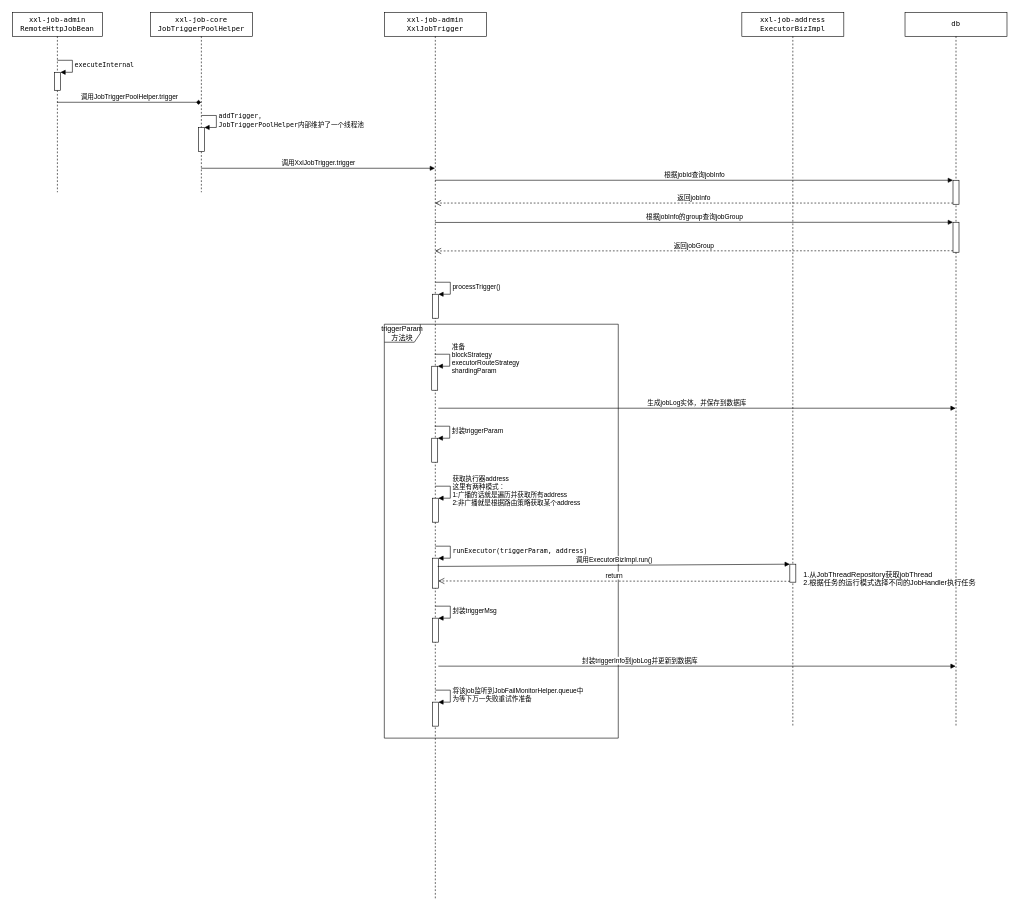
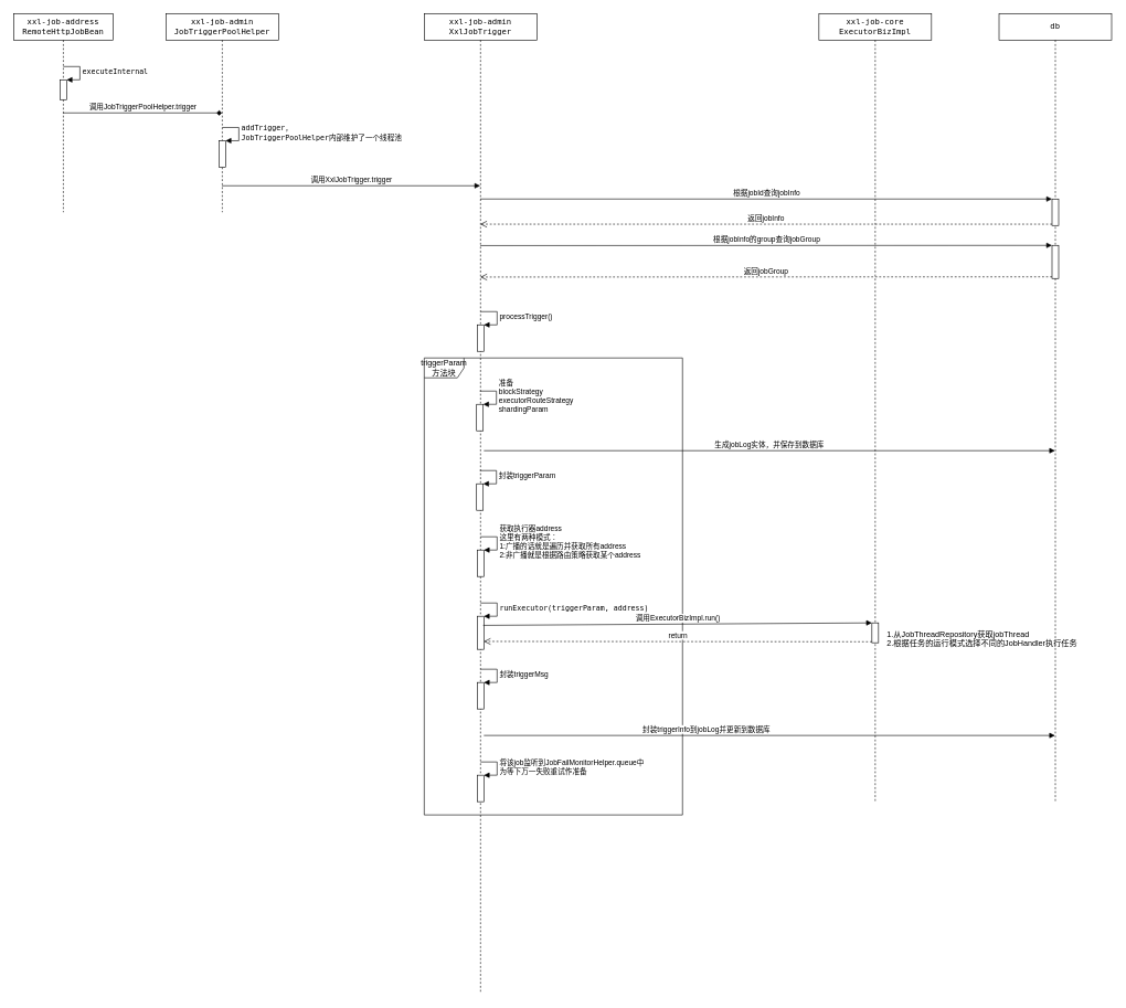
  <mxCell id="0" />
  <mxCell id="1" parent="0" />
- <mxCell id="2" value="&lt;pre&gt;xxl-job-admin&lt;br/&gt;RemoteHttpJobBean&lt;/pre&gt;" style="shape=umlLifeline;perimeter=lifelinePerimeter;whiteSpace=wrap;html=1;container=1;collapsible=0;recursiveResize=0;outlineConnect=0;" parent="1" vertex="1"><mxGeometry x="20" y="20" width="150" height="300" as="geometry" /></mxCell>
+ <mxCell id="2" value="&lt;pre&gt;xxl-job-address&lt;br/&gt;RemoteHttpJobBean&lt;/pre&gt;" style="shape=umlLifeline;perimeter=lifelinePerimeter;whiteSpace=wrap;html=1;container=1;collapsible=0;recursiveResize=0;outlineConnect=0;" parent="1" vertex="1"><mxGeometry x="20" y="20" width="150" height="300" as="geometry" /></mxCell>
  <mxCell id="3" value="" style="html=1;points=[];perimeter=orthogonalPerimeter;" parent="2" vertex="1"><mxGeometry x="70" y="100" width="10" height="30" as="geometry" /></mxCell>
  <mxCell id="4" value="&lt;pre&gt;executeInternal&lt;/pre&gt;" style="edgeStyle=orthogonalEdgeStyle;html=1;align=left;spacingLeft=2;endArrow=block;rounded=0;entryX=1;entryY=0;" parent="2" target="3" edge="1"><mxGeometry relative="1" as="geometry"><mxPoint x="75" y="80" as="sourcePoint" /><Array as="points"><mxPoint x="100" y="80" /></Array></mxGeometry></mxCell>
- <mxCell id="5" value="&lt;pre&gt;&lt;pre&gt;xxl-job-core&lt;br/&gt;JobTriggerPoolHelper&lt;/pre&gt;&lt;/pre&gt;" style="shape=umlLifeline;perimeter=lifelinePerimeter;whiteSpace=wrap;html=1;container=1;collapsible=0;recursiveResize=0;outlineConnect=0;" parent="1" vertex="1"><mxGeometry x="250" y="20" width="170" height="300" as="geometry" /></mxCell>
+ <mxCell id="5" value="&lt;pre&gt;&lt;pre&gt;xxl-job-admin&lt;br/&gt;JobTriggerPoolHelper&lt;/pre&gt;&lt;/pre&gt;" style="shape=umlLifeline;perimeter=lifelinePerimeter;whiteSpace=wrap;html=1;container=1;collapsible=0;recursiveResize=0;outlineConnect=0;" parent="1" vertex="1"><mxGeometry x="250" y="20" width="170" height="300" as="geometry" /></mxCell>
  <mxCell id="6" value="" style="html=1;points=[];perimeter=orthogonalPerimeter;" parent="5" vertex="1"><mxGeometry x="80" y="192" width="10" height="40" as="geometry" /></mxCell>
  <mxCell id="7" value="&lt;pre&gt;addTrigger，&lt;br/&gt;JobTriggerPoolHelper内部维护了一个线程池&lt;/pre&gt;" style="edgeStyle=orthogonalEdgeStyle;html=1;align=left;spacingLeft=2;endArrow=block;rounded=0;entryX=1;entryY=0;" parent="5" target="6" edge="1"><mxGeometry relative="1" as="geometry"><mxPoint x="85" y="172" as="sourcePoint" /><Array as="points"><mxPoint x="110" y="172" /></Array></mxGeometry></mxCell>
  <mxCell id="8" value="&lt;pre&gt;&lt;pre&gt;&lt;pre&gt;xxl-job-admin&lt;br/&gt;XxlJobTrigger&lt;/pre&gt;&lt;/pre&gt;&lt;/pre&gt;" style="shape=umlLifeline;perimeter=lifelinePerimeter;whiteSpace=wrap;html=1;container=1;collapsible=0;recursiveResize=0;outlineConnect=0;" parent="1" vertex="1"><mxGeometry x="640" y="20" width="170" height="1480" as="geometry" /></mxCell>
  <mxCell id="9" value="" style="html=1;points=[];perimeter=orthogonalPerimeter;" parent="8" vertex="1"><mxGeometry x="80" y="470" width="10" height="40" as="geometry" /></mxCell>
  <mxCell id="10" value="processTrigger()" style="edgeStyle=orthogonalEdgeStyle;html=1;align=left;spacingLeft=2;endArrow=block;rounded=0;entryX=1;entryY=0;" parent="8" target="9" edge="1"><mxGeometry relative="1" as="geometry"><mxPoint x="85" y="450" as="sourcePoint" /><Array as="points"><mxPoint x="110" y="450" /></Array></mxGeometry></mxCell>
  <mxCell id="11" value="&lt;pre&gt;&lt;pre&gt;&lt;pre&gt;db&lt;/pre&gt;&lt;/pre&gt;&lt;/pre&gt;" style="shape=umlLifeline;perimeter=lifelinePerimeter;whiteSpace=wrap;html=1;container=1;collapsible=0;recursiveResize=0;outlineConnect=0;" parent="1" vertex="1"><mxGeometry x="1508" y="20" width="170" height="1190" as="geometry" /></mxCell>
  <mxCell id="12" value="" style="html=1;points=[];perimeter=orthogonalPerimeter;" parent="11" vertex="1"><mxGeometry x="80" y="280" width="10" height="40" as="geometry" /></mxCell>
  <mxCell id="13" value="" style="html=1;points=[];perimeter=orthogonalPerimeter;" parent="11" vertex="1"><mxGeometry x="80" y="350" width="10" height="50" as="geometry" /></mxCell>
- <mxCell id="14" value="&lt;pre&gt;&lt;pre&gt;&lt;pre&gt;xxl-job-address&lt;br/&gt;ExecutorBizImpl&lt;/pre&gt;&lt;/pre&gt;&lt;/pre&gt;" style="shape=umlLifeline;perimeter=lifelinePerimeter;whiteSpace=wrap;html=1;container=1;collapsible=0;recursiveResize=0;outlineConnect=0;" vertex="1" parent="1"><mxGeometry x="1236" y="20" width="170" height="1190" as="geometry" /></mxCell>
+ <mxCell id="14" value="&lt;pre&gt;&lt;pre&gt;&lt;pre&gt;xxl-job-core&lt;br/&gt;ExecutorBizImpl&lt;/pre&gt;&lt;/pre&gt;&lt;/pre&gt;" style="shape=umlLifeline;perimeter=lifelinePerimeter;whiteSpace=wrap;html=1;container=1;collapsible=0;recursiveResize=0;outlineConnect=0;" vertex="1" parent="1"><mxGeometry x="1236" y="20" width="170" height="1190" as="geometry" /></mxCell>
  <mxCell id="15" value="" style="html=1;points=[];perimeter=orthogonalPerimeter;" vertex="1" parent="14"><mxGeometry x="80" y="920" width="10" height="30" as="geometry" /></mxCell>
  <mxCell id="16" value="调用&lt;span&gt;JobTriggerPoolHelper.&lt;/span&gt;&lt;span&gt;trigger&lt;/span&gt;" style="html=1;verticalAlign=bottom;endArrow=diamond;" parent="1" source="2" target="5" edge="1"><mxGeometry width="80" relative="1" as="geometry"><mxPoint x="100" y="180" as="sourcePoint" /><mxPoint x="180" y="180" as="targetPoint" /></mxGeometry></mxCell>
  <mxCell id="17" value="调用&lt;span&gt;XxlJobTrigger.&lt;/span&gt;&lt;span&gt;trigger&lt;/span&gt;" style="html=1;verticalAlign=bottom;endArrow=block;" parent="1" edge="1"><mxGeometry width="80" relative="1" as="geometry"><mxPoint x="334.667" y="280" as="sourcePoint" /><mxPoint x="724.5" y="280" as="targetPoint" /></mxGeometry></mxCell>
  <mxCell id="18" value="根据jobId查询jobInfo" style="html=1;verticalAlign=bottom;endArrow=block;entryX=0;entryY=0;" parent="1" source="8" target="12" edge="1"><mxGeometry relative="1" as="geometry"><mxPoint x="900" y="300" as="sourcePoint" /></mxGeometry></mxCell>
  <mxCell id="19" value="返回jobInfo" style="html=1;verticalAlign=bottom;endArrow=open;dashed=1;endSize=8;exitX=0;exitY=0.95;" parent="1" source="12" target="8" edge="1"><mxGeometry relative="1" as="geometry"><mxPoint x="900" y="376" as="targetPoint" /></mxGeometry></mxCell>
  <mxCell id="20" value="返回jobGroup" style="html=1;verticalAlign=bottom;endArrow=open;dashed=1;endSize=8;exitX=0;exitY=0.95;" parent="1" source="13" edge="1"><mxGeometry relative="1" as="geometry"><mxPoint x="724.667" y="417.833" as="targetPoint" /></mxGeometry></mxCell>
  <mxCell id="21" value="根据jobInfo的group查询jobGroup" style="html=1;verticalAlign=bottom;endArrow=block;entryX=0;entryY=0;" parent="1" target="13" edge="1"><mxGeometry relative="1" as="geometry"><mxPoint x="724.667" y="370.333" as="sourcePoint" /></mxGeometry></mxCell>
  <mxCell id="22" value="triggerParam&lt;br&gt;方法块" style="shape=umlFrame;whiteSpace=wrap;html=1;" parent="1" vertex="1"><mxGeometry x="640" y="540" width="390" height="690" as="geometry" /></mxCell>
  <mxCell id="23" value="" style="html=1;points=[];perimeter=orthogonalPerimeter;" parent="1" vertex="1"><mxGeometry x="719" y="610" width="10" height="40" as="geometry" /></mxCell>
  <mxCell id="24" value="准备&lt;br&gt;&lt;span&gt;blockStrategy&lt;br&gt;&lt;/span&gt;executorRouteStrategy&lt;br&gt;shardingParam&lt;br&gt;" style="edgeStyle=orthogonalEdgeStyle;html=1;align=left;spacingLeft=2;endArrow=block;rounded=0;entryX=1;entryY=0;" parent="1" target="23" edge="1"><mxGeometry relative="1" as="geometry"><mxPoint x="724" y="590" as="sourcePoint" /><Array as="points"><mxPoint x="749" y="590" /></Array></mxGeometry></mxCell>
  <mxCell id="25" value="生成jobLog实体，并保存到数据库" style="html=1;verticalAlign=bottom;endArrow=block;" parent="1" target="11" edge="1"><mxGeometry width="80" relative="1" as="geometry"><mxPoint x="730" y="680" as="sourcePoint" /><mxPoint x="810" y="680" as="targetPoint" /></mxGeometry></mxCell>
  <mxCell id="26" value="" style="html=1;points=[];perimeter=orthogonalPerimeter;" parent="1" vertex="1"><mxGeometry x="719" y="730" width="10" height="40" as="geometry" /></mxCell>
  <mxCell id="27" value="封装triggerParam" style="edgeStyle=orthogonalEdgeStyle;html=1;align=left;spacingLeft=2;endArrow=block;rounded=0;entryX=1;entryY=0;" parent="1" target="26" edge="1"><mxGeometry relative="1" as="geometry"><mxPoint x="724" y="710" as="sourcePoint" /><Array as="points"><mxPoint x="749" y="710" /></Array></mxGeometry></mxCell>
  <mxCell id="28" value="" style="html=1;points=[];perimeter=orthogonalPerimeter;" parent="1" vertex="1"><mxGeometry x="720" y="830" width="10" height="40" as="geometry" /></mxCell>
  <mxCell id="29" value="获取执行器address&lt;br&gt;这里有两种模式：&lt;br&gt;1:广播的话就是遍历并获取所有address&lt;br&gt;2:非广播就是根据路由策略获取某个address&lt;br&gt;" style="edgeStyle=orthogonalEdgeStyle;html=1;align=left;spacingLeft=2;endArrow=block;rounded=0;entryX=1;entryY=0;" parent="1" target="28" edge="1"><mxGeometry relative="1" as="geometry"><mxPoint x="725" y="810" as="sourcePoint" /><Array as="points"><mxPoint x="750" y="810" /></Array></mxGeometry></mxCell>
  <mxCell id="30" value="" style="html=1;points=[];perimeter=orthogonalPerimeter;" parent="1" vertex="1"><mxGeometry x="720" y="930" width="10" height="50" as="geometry" /></mxCell>
  <mxCell id="31" value="&lt;pre&gt;&lt;span&gt;runExecutor&lt;/span&gt;(triggerParam, address)&lt;/pre&gt;" style="edgeStyle=orthogonalEdgeStyle;html=1;align=left;spacingLeft=2;endArrow=block;rounded=0;entryX=1;entryY=0;" parent="1" target="30" edge="1"><mxGeometry relative="1" as="geometry"><mxPoint x="725" y="910" as="sourcePoint" /><Array as="points"><mxPoint x="750" y="910" /></Array></mxGeometry></mxCell>
  <mxCell id="32" value="" style="html=1;points=[];perimeter=orthogonalPerimeter;" parent="1" vertex="1"><mxGeometry x="720" y="1030" width="10" height="40" as="geometry" /></mxCell>
  <mxCell id="33" value="封装triggerMsg" style="edgeStyle=orthogonalEdgeStyle;html=1;align=left;spacingLeft=2;endArrow=block;rounded=0;entryX=1;entryY=0;" parent="1" target="32" edge="1"><mxGeometry relative="1" as="geometry"><mxPoint x="725" y="1010" as="sourcePoint" /><Array as="points"><mxPoint x="750" y="1010" /></Array></mxGeometry></mxCell>
  <mxCell id="34" value="封装triggerInfo到jobLog并更新到数据库" style="html=1;verticalAlign=bottom;endArrow=block;" parent="1" target="11" edge="1"><mxGeometry x="-0.221" width="80" relative="1" as="geometry"><mxPoint x="730" y="1110" as="sourcePoint" /><mxPoint x="810" y="1110" as="targetPoint" /><mxPoint as="offset" /></mxGeometry></mxCell>
  <mxCell id="35" value="" style="html=1;points=[];perimeter=orthogonalPerimeter;" parent="1" vertex="1"><mxGeometry x="720" y="1170" width="10" height="40" as="geometry" /></mxCell>
  <mxCell id="36" value="将该job监听到&lt;span&gt;JobFailMonitorHelper.queue中&lt;br&gt;为等下万一失败重试作准备&lt;br&gt;&lt;/span&gt;" style="edgeStyle=orthogonalEdgeStyle;html=1;align=left;spacingLeft=2;endArrow=block;rounded=0;entryX=1;entryY=0;" parent="1" target="35" edge="1"><mxGeometry relative="1" as="geometry"><mxPoint x="725" y="1150" as="sourcePoint" /><Array as="points"><mxPoint x="750" y="1150" /></Array></mxGeometry></mxCell>
  <mxCell id="37" value="调用ExecutorBizImpl.run()" style="html=1;verticalAlign=bottom;endArrow=block;entryX=0;entryY=0;exitX=0.894;exitY=0.275;exitDx=0;exitDy=0;exitPerimeter=0;" edge="1" target="15" parent="1" source="30"><mxGeometry relative="1" as="geometry"><mxPoint x="1246" y="940" as="sourcePoint" /></mxGeometry></mxCell>
  <mxCell id="38" value="return" style="html=1;verticalAlign=bottom;endArrow=open;dashed=1;endSize=8;exitX=0;exitY=0.95;" edge="1" source="15" parent="1"><mxGeometry relative="1" as="geometry"><mxPoint x="730" y="968" as="targetPoint" /></mxGeometry></mxCell>
  <mxCell id="39" value="1.从&lt;span&gt;JobThreadRepository获取jobThread&lt;br&gt;2.根据任务的运行模式选择不同的JobHandler执行任务&lt;br&gt;&lt;/span&gt;" style="text;html=1;resizable=0;points=[];autosize=1;align=left;verticalAlign=top;spacingTop=-4;" vertex="1" parent="1"><mxGeometry x="1337" y="948" width="300" height="30" as="geometry" /></mxCell>
